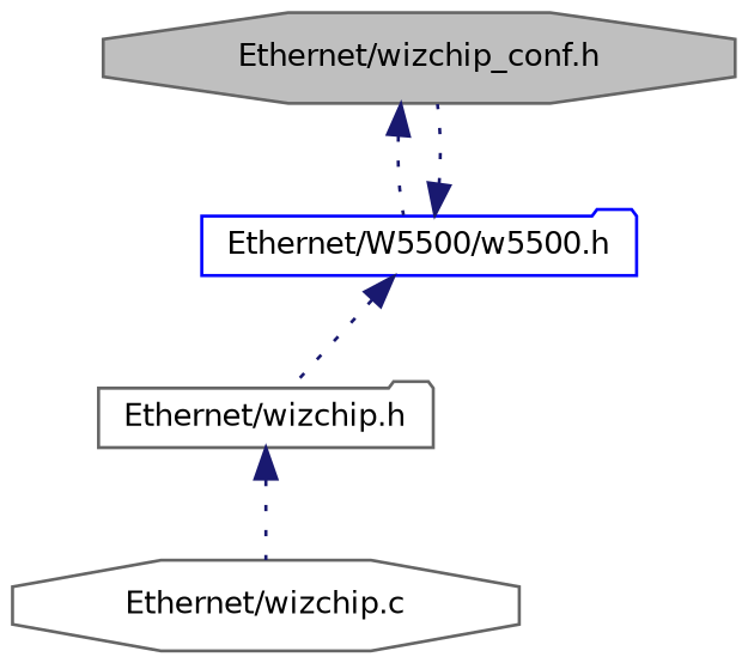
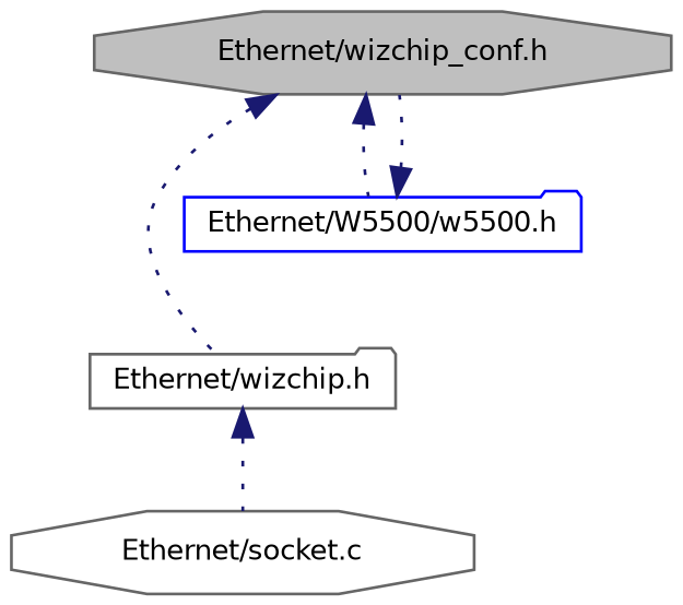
  digraph {
    node [color=gray40 fillcolor=white fontname=Helvetica fontsize=10 shape=octagon style=filled]
    edge [color=midnightblue dir=back fontname=Helvetica fontsize=10 labelfontname=Helvetica labelfontsize=10 style=dotted]
    n1 [fillcolor=grey75 fontcolor=black height=0.2 label="Ethernet/wizchip_conf.h" width=0.4]
    n2 [height=0.2 label="Ethernet/wizchip.h" shape=folder width=0.4]
    n3 [color=blue height=0.2 label="Ethernet/W5500/w5500.h" shape=folder width=0.4]
-   n4 [height=0.2 label="Ethernet/wizchip.c" width=0.4]
-   n3 -> n2
+   n4 [height=0.2 label="Ethernet/socket.c" width=0.4]
+   n1 -> n2
    n1 -> n3
    n2 -> n4
    n3 -> n1
  }
